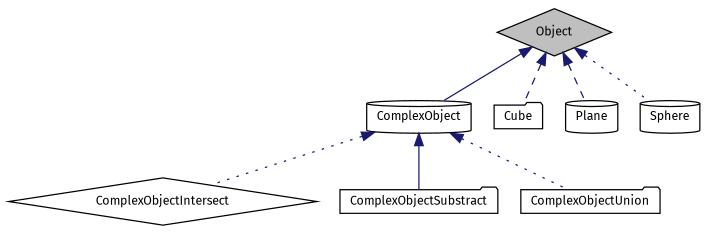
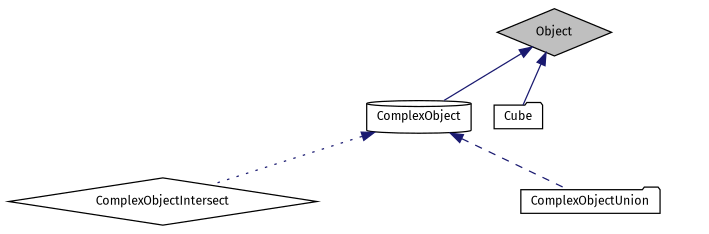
  digraph {
    fontname="Fira Sans"
    node [color=black fillcolor=white fontname="Fira Sans" fontsize=10 shape=cylinder style=filled]
    edge [color=midnightblue dir=back fontname="Fira Sans" fontsize=10 labelfontname=Helvetica labelfontsize=10 style=solid]
    n1 [fillcolor=grey75 fontcolor=black height=0.2 label=Object shape=diamond width=0.4]
    n2 [height=0.2 label=ComplexObject width=0.4]
    n3 [height=0.2 label=Cube shape=folder width=0.4]
-   n4 [height=0.2 label=Plane width=0.4]
-   n5 [height=0.2 label=Sphere width=0.4]
    n6 [height=0.2 label=ComplexObjectIntersect shape=diamond width=0.4]
-   n7 [height=0.2 label=ComplexObjectSubstract shape=folder width=0.4]
    n8 [height=0.2 label=ComplexObjectUnion shape=folder width=0.4]
    n1 -> n2
-   n1 -> n3 [style=dashed]
-   n1 -> n4 [style=dashed]
-   n1 -> n5 [style=dotted]
+   n1 -> n3
    n2 -> n6 [style=dotted]
-   n2 -> n7
-   n2 -> n8 [style=dotted]
+   n2 -> n8 [style=dashed]
  }
